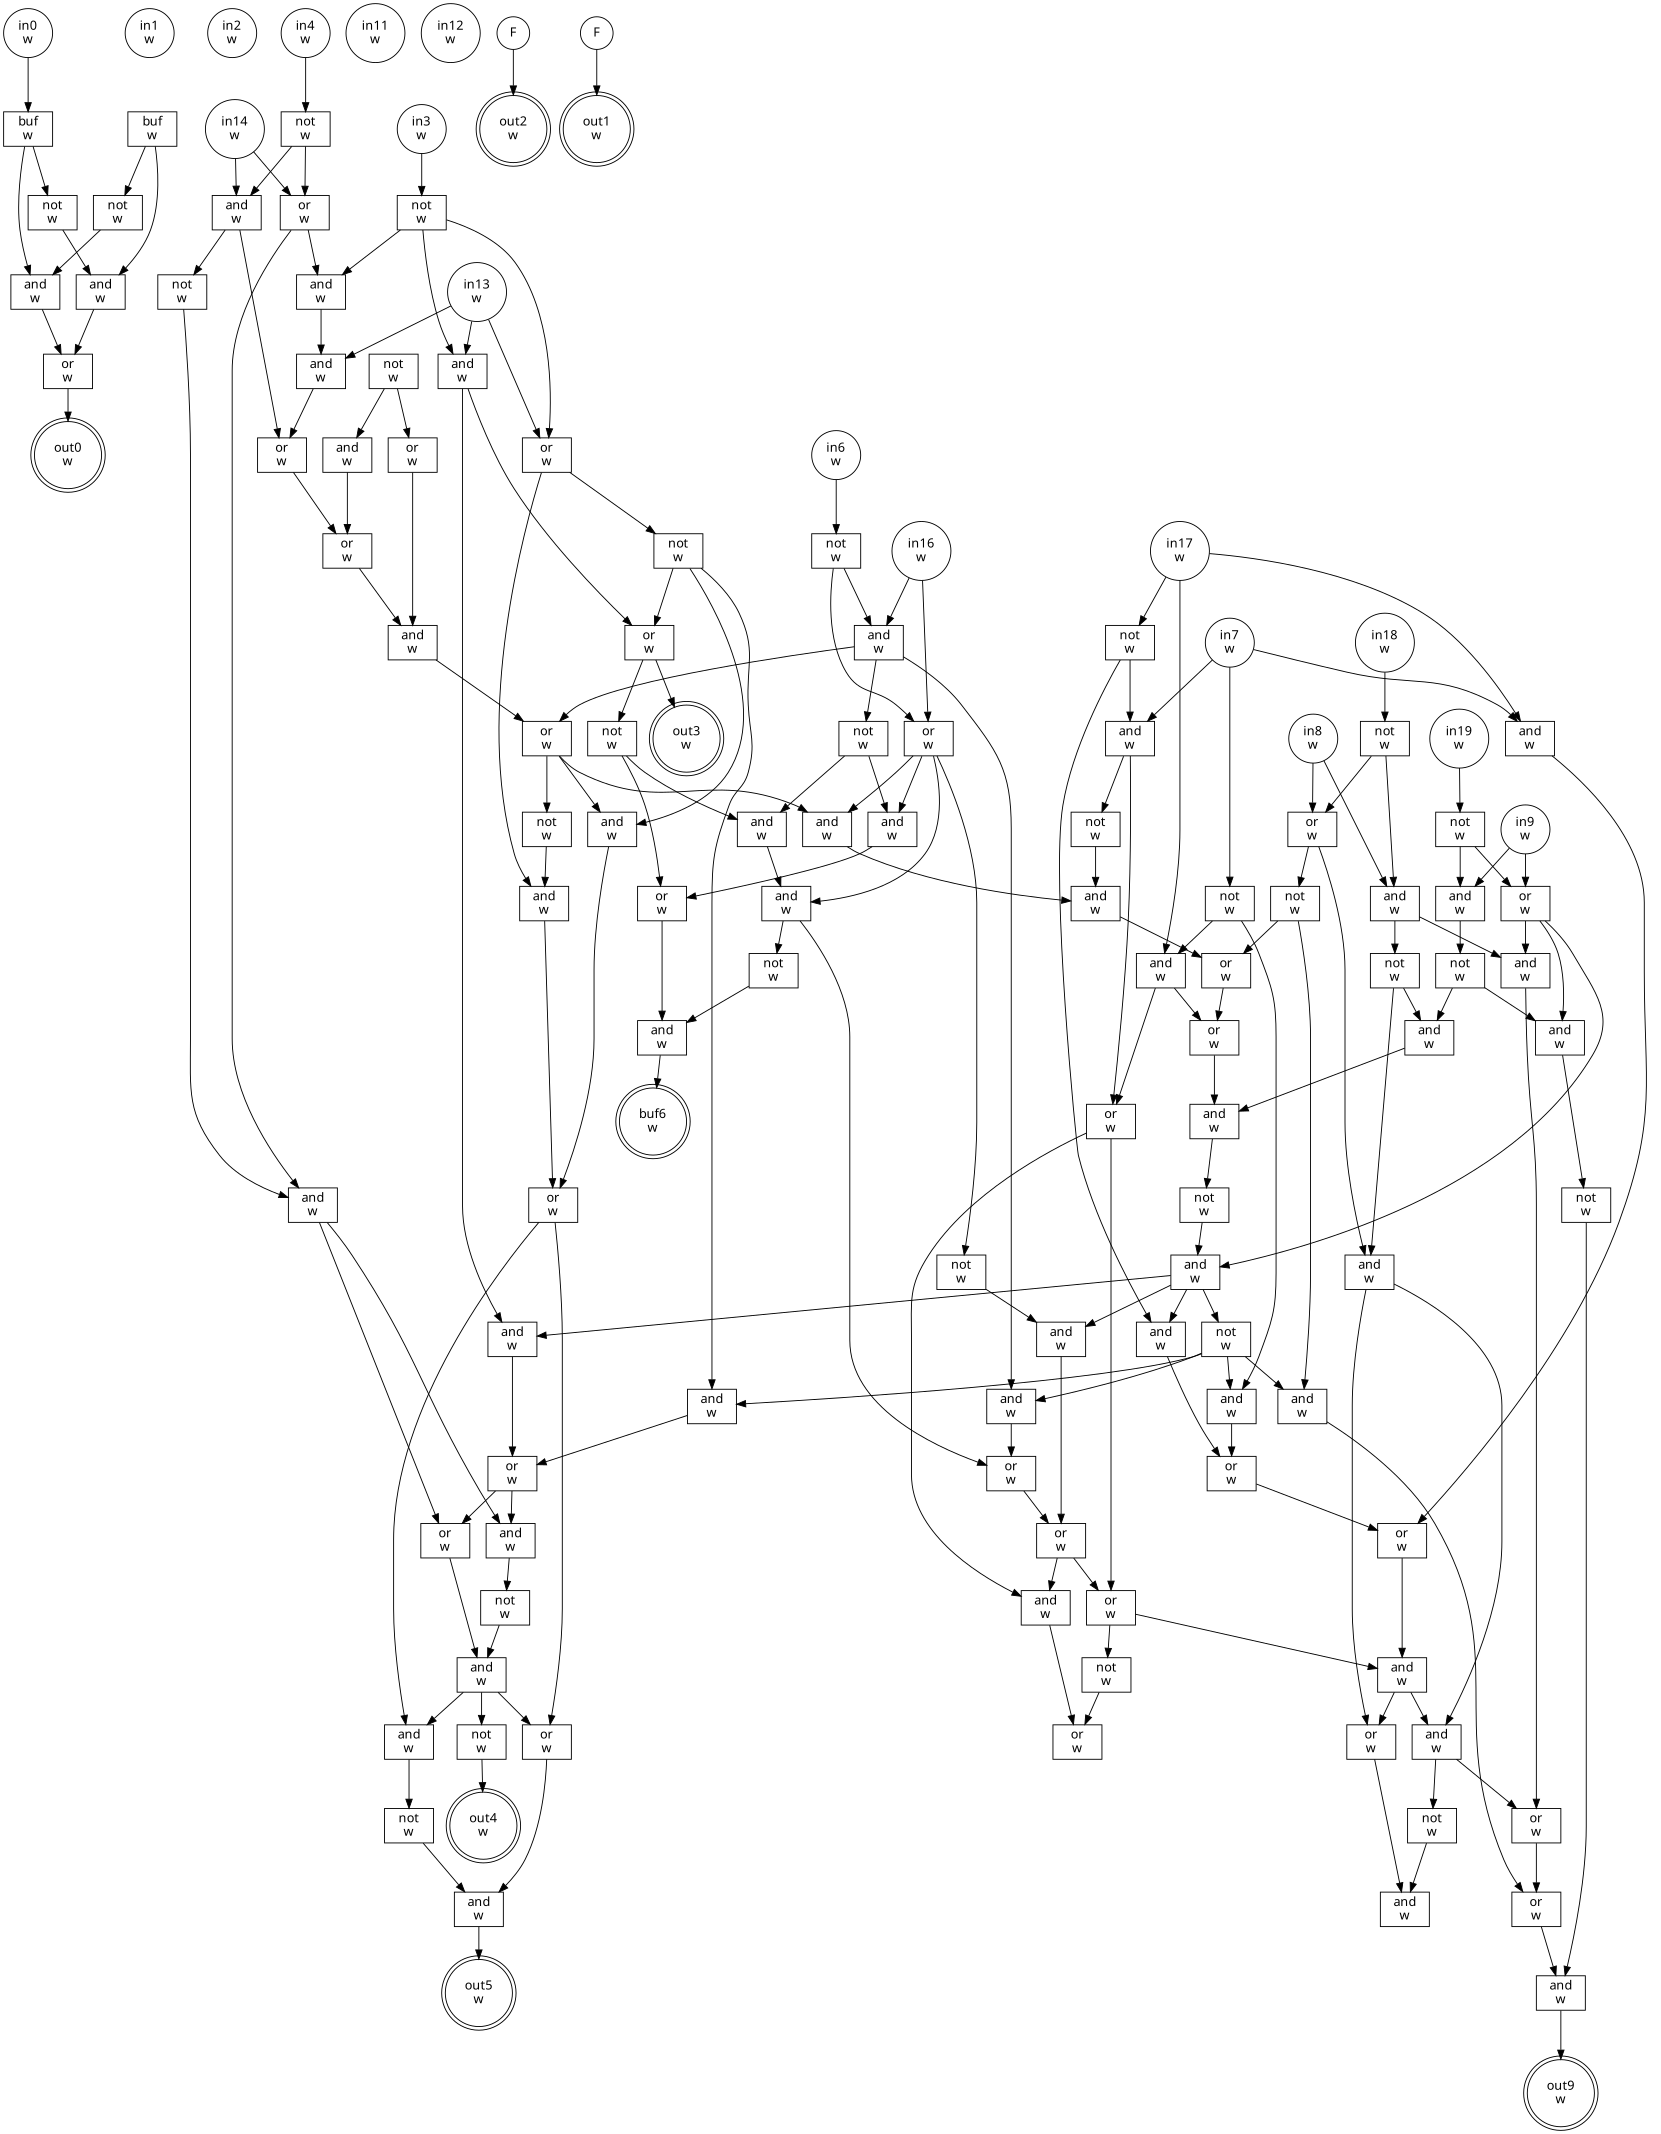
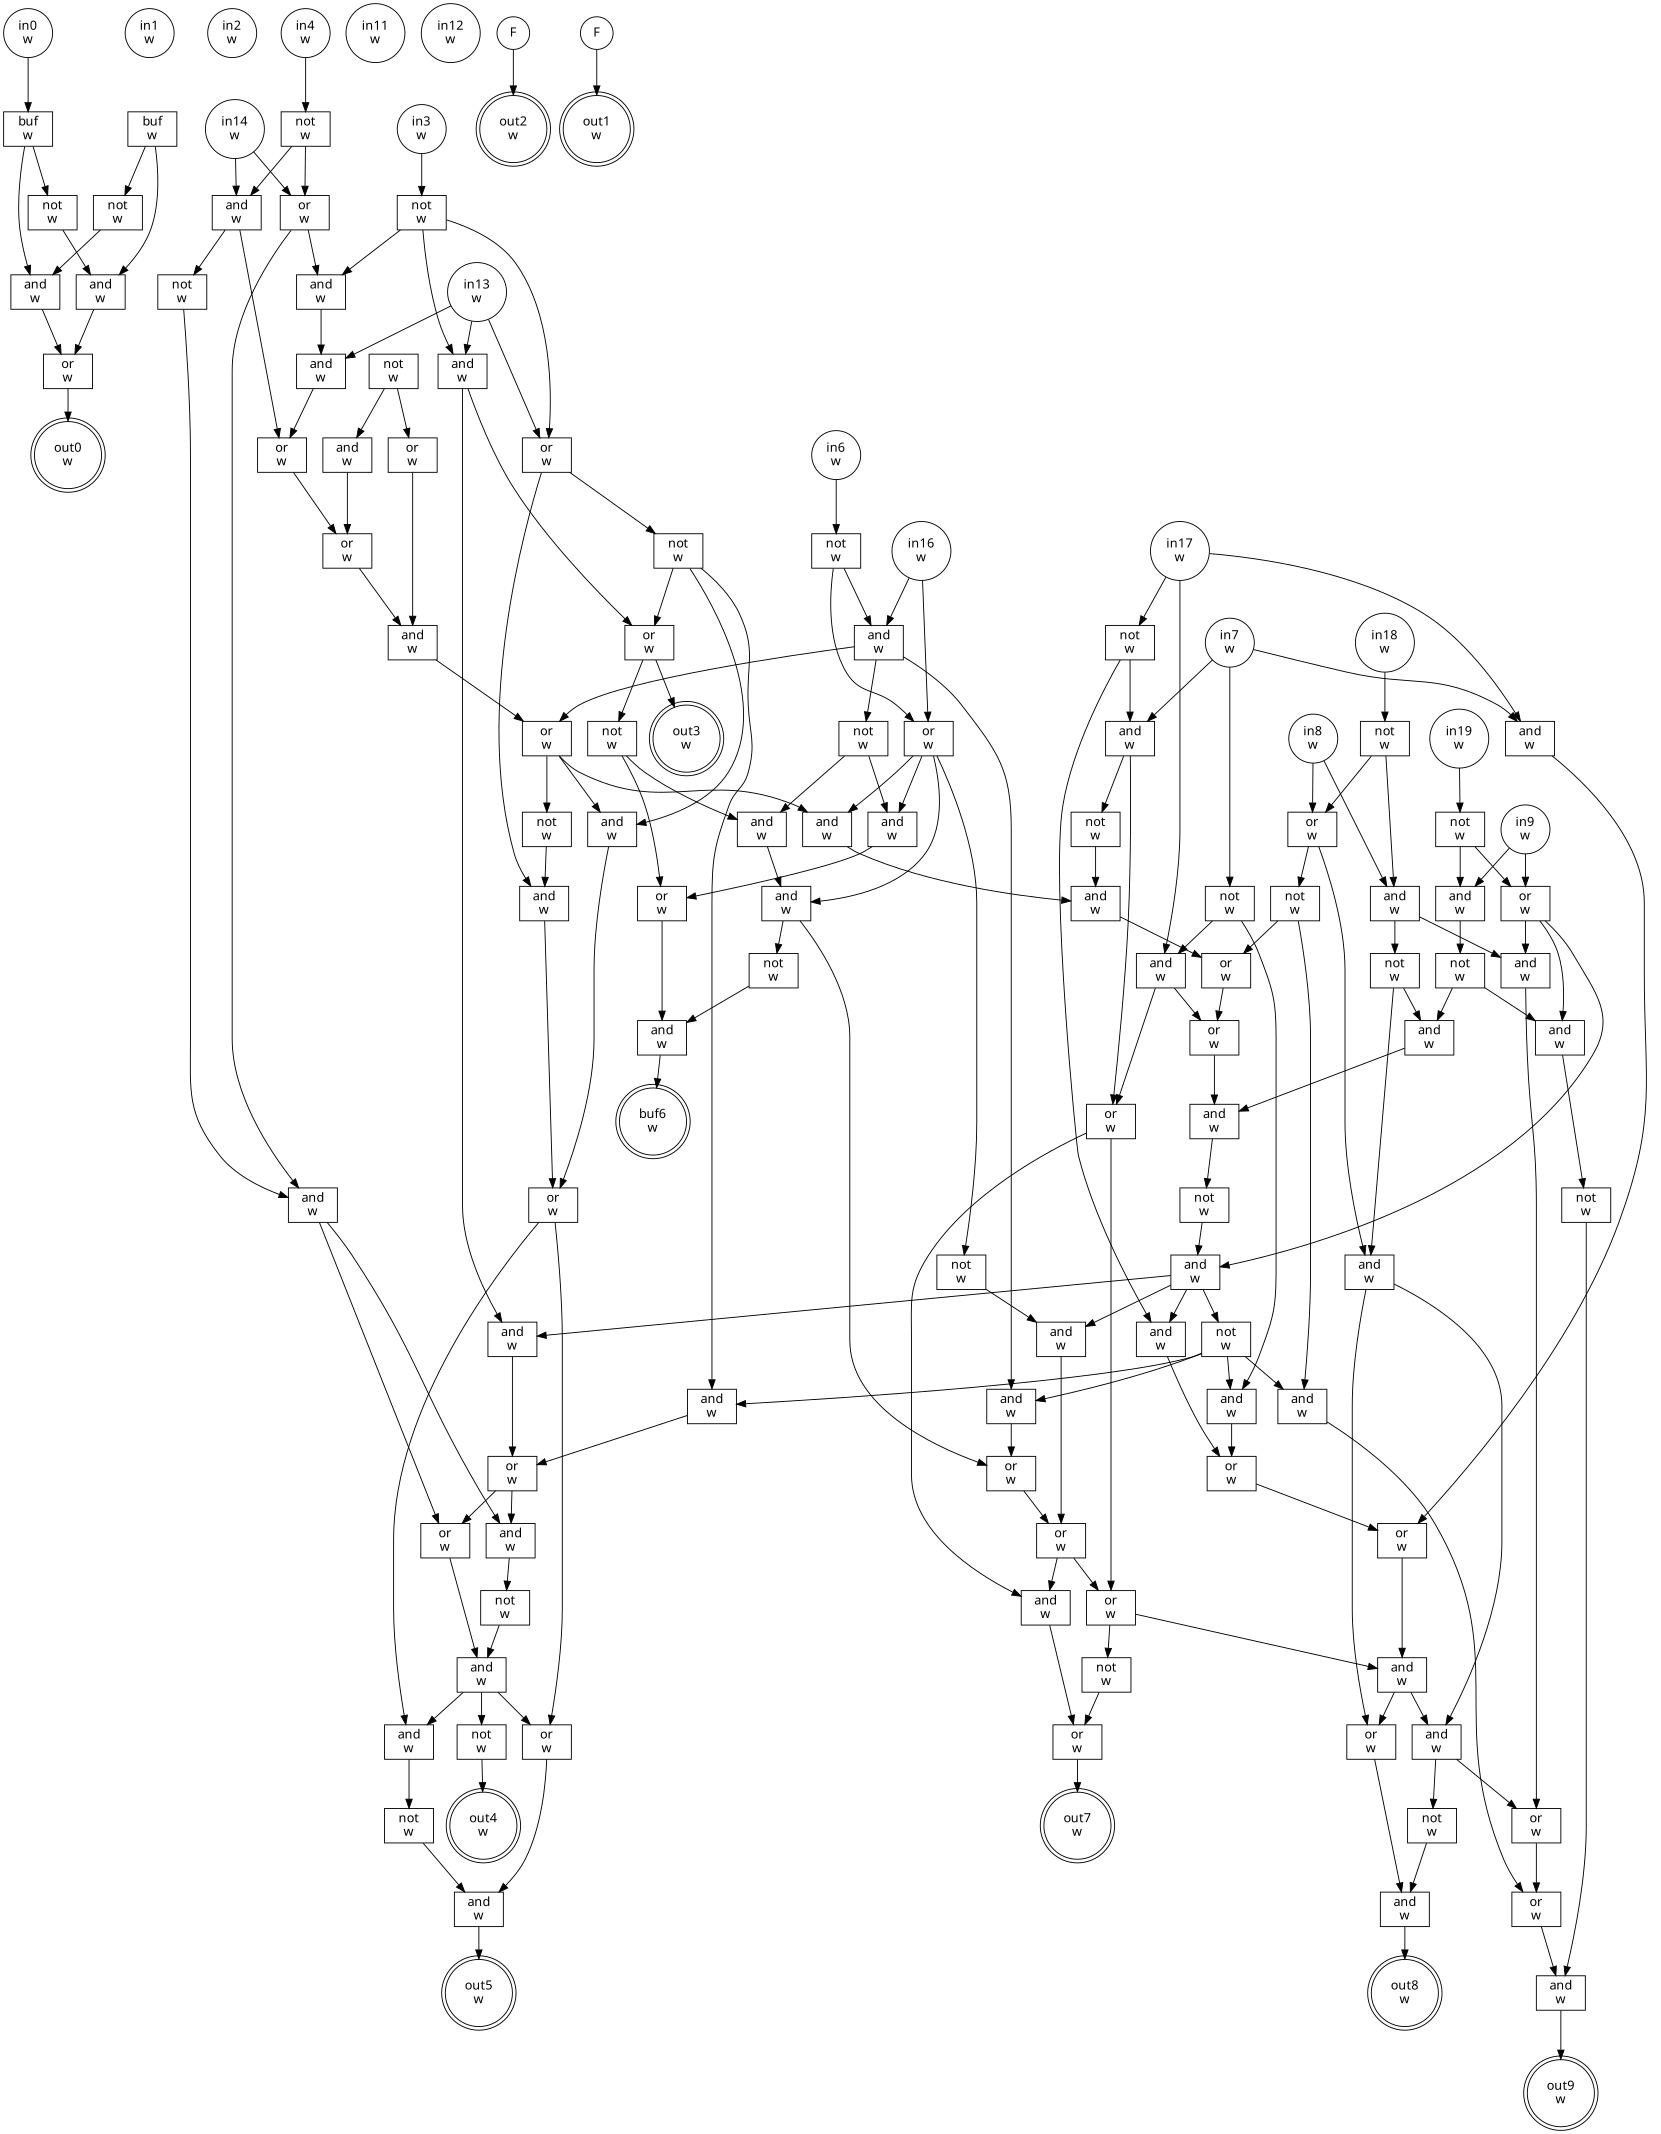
  digraph {
    node [fillcolor=white fontname=geneva shape=rect style=filled]
    edge [fontcolor=forestgreen fontname=Geneva]
    n1 [label="in0\nw" shape=circle]
    n2 [label="buf\nw"]
    n3 [label="and\nw"]
    n4 [label="not\nw"]
    n5 [label="in1\nw" shape=circle]
    n6 [label="in2\nw" shape=circle]
    n7 [label="in3\nw" shape=circle]
    n8 [label="not\nw"]
    n9 [label="or\nw"]
    n10 [label="and\nw"]
    n11 [label="and\nw"]
    n12 [label="in4\nw" shape=circle]
    n13 [label="not\nw"]
    n14 [label="or\nw"]
    n15 [label="and\nw"]
    n16 [label="not\nw"]
    n17 [label="or\nw"]
    n18 [label="and\nw"]
    n19 [label="in6\nw" shape=circle]
    n20 [label="not\nw"]
    n21 [label="or\nw"]
    n22 [label="and\nw"]
    n23 [label="in7\nw" shape=circle]
    n24 [label="and\nw"]
    n25 [label="and\nw"]
    n26 [label="not\nw"]
    n27 [label="not\nw"]
    n28 [label="or\nw"]
    n29 [label="or\nw"]
    n30 [label="and\nw"]
    n31 [label="and\nw"]
    n32 [label="in8\nw" shape=circle]
    n33 [label="and\nw"]
    n34 [label="or\nw"]
    n35 [label="and\nw"]
    n36 [label="not\nw"]
    n37 [label="and\nw"]
    n38 [label="not\nw"]
    n39 [label="in9\nw" shape=circle]
    n40 [label="and\nw"]
    n41 [label="or\nw"]
    n42 [label="not\nw"]
    n43 [label="and\nw"]
    n44 [label="and\nw"]
    n45 [label="buf\nw"]
    n46 [label="not\nw"]
    n47 [label="and\nw"]
    n48 [label="in11\nw" shape=circle]
    n49 [label="in12\nw" shape=circle]
    n50 [label="in13\nw" shape=circle]
    n51 [label="and\nw"]
    n52 [label="not\nw"]
    n53 [label="and\nw"]
    n54 [label="or\nw"]
    n55 [label="and\nw"]
    n56 [label="or\nw"]
    n57 [label="in14\nw" shape=circle]
    n58 [label="and\nw"]
    n59 [label="not\nw"]
    n60 [label="and\nw"]
    n61 [label="or\nw"]
    n62 [label="in16\nw" shape=circle]
    n63 [label="not\nw"]
    n64 [label="and\nw"]
    n65 [label="and\nw"]
    n66 [label="and\nw"]
    n67 [label="not\nw"]
    n68 [label="or\nw"]
    n69 [label="and\nw"]
    n70 [label="in17\nw" shape=circle]
    n71 [label="not\nw"]
    n72 [label="and\nw"]
    n73 [label="or\nw"]
    n74 [label="in18\nw" shape=circle]
    n75 [label="not\nw"]
    n76 [label="in19\nw" shape=circle]
    n77 [label="not\nw"]
    n78 [label=F shape=circle]
    n79 [label="out2\nw" shape=doublecircle]
    n80 [label=F shape=circle]
    n81 [label="out1\nw" shape=doublecircle]
    n82 [label="or\nw"]
    n83 [label="or\nw"]
    n84 [label="and\nw"]
    n85 [label="not\nw"]
    n86 [label="and\nw"]
    n87 [label="or\nw"]
    n88 [label="and\nw"]
    n89 [label="not\nw"]
    n90 [label="and\nw"]
    n91 [label="out9\nw" shape=doublecircle]
    n92 [label="or\nw"]
    n93 [label="or\nw"]
    n94 [label="and\nw"]
    n95 [label="not\nw"]
    n96 [label="or\nw"]
    n97 [label="and\nw"]
    n98 [label="and\nw"]
    n99 [label="not\nw"]
    n100 [label="and\nw"]
    n101 [label="and\nw"]
    n102 [label="or\nw"]
    n103 [label="and\nw"]
    n104 [label="or\nw"]
    n105 [label="not\nw"]
    n106 [label="or\nw"]
    n107 [label="not\nw"]
    n108 [label="or\nw"]
    n109 [label="or\nw"]
    n110 [label="and\nw"]
    n111 [label="and\nw"]
    n112 [label="not\nw"]
    n113 [label="and\nw"]
    n114 [label="and\nw"]
    n115 [label="or\nw"]
    n116 [label="not\nw"]
    n117 [label="and\nw"]
    n118 [label="and\nw"]
    n119 [label="or\nw"]
    n120 [label="not\nw"]
    n121 [label="out3\nw" shape=doublecircle]
    n122 [label="or\nw"]
    n123 [label="buf6\nw" shape=doublecircle]
    n124 [label="not\nw"]
    n125 [label="and\nw"]
    n126 [label="or\nw"]
    n127 [label="out4\nw" shape=doublecircle]
    n128 [label="not\nw"]
    n129 [label="and\nw"]
+   n130 [label="out7\nw" shape=doublecircle]
+   n131 [label="out8\nw" shape=doublecircle]
    n132 [label="out5\nw" shape=doublecircle]
    n133 [label="out0\nw" shape=doublecircle]
    n1 -> n2
    n2 -> n3
    n2 -> n4
    n3 -> n83
    n4 -> n47
    n7 -> n8
    n8 -> n9
    n8 -> n10
    n8 -> n11
    n9 -> n52
    n9 -> n53
    n10 -> n54
    n10 -> n55
    n11 -> n51
    n12 -> n13
    n13 -> n14
    n13 -> n15
    n14 -> n11
    n14 -> n58
    n15 -> n56
    n15 -> n59
    n16 -> n17
    n16 -> n18
    n17 -> n60
    n18 -> n61
    n19 -> n20
    n20 -> n21
    n20 -> n22
    n21 -> n63
    n21 -> n64
    n21 -> n65
    n21 -> n66
    n22 -> n67
    n22 -> n68
    n22 -> n69
    n23 -> n24
    n23 -> n25
    n23 -> n26
    n24 -> n27
    n24 -> n28
    n25 -> n29
    n26 -> n30
    n26 -> n31
    n27 -> n100
    n28 -> n101
    n28 -> n102
    n29 -> n103
    n30 -> n28
    n30 -> n73
    n31 -> n82
    n32 -> n33
    n32 -> n34
    n33 -> n35
    n33 -> n36
    n34 -> n37
    n34 -> n38
    n35 -> n87
    n36 -> n37
    n36 -> n84
    n37 -> n93
    n37 -> n94
    n38 -> n96
    n38 -> n97
    n39 -> n40
    n39 -> n41
    n40 -> n42
    n41 -> n35
    n41 -> n43
    n41 -> n44
    n42 -> n43
    n42 -> n84
    n43 -> n85
    n44 -> n55
    n44 -> n72
    n44 -> n88
    n44 -> n89
    n45 -> n46
    n45 -> n47
    n46 -> n3
    n47 -> n83
    n50 -> n9
    n50 -> n10
    n50 -> n51
    n51 -> n56
    n52 -> n54
    n52 -> n111
    n52 -> n118
    n53 -> n119
    n54 -> n120
    n54 -> n121
    n55 -> n122
    n56 -> n61
    n57 -> n14
    n57 -> n15
    n58 -> n114
    n58 -> n115
    n59 -> n58
    n60 -> n68
    n61 -> n60
    n62 -> n21
    n62 -> n22
    n63 -> n88
    n64 -> n106
    n65 -> n107
    n65 -> n108
    n66 -> n100
    n67 -> n64
    n67 -> n110
    n68 -> n66
    n68 -> n111
    n68 -> n112
    n69 -> n108
    n70 -> n25
    n70 -> n30
    n70 -> n71
    n71 -> n24
    n71 -> n72
    n72 -> n82
    n73 -> n86
    n74 -> n75
    n75 -> n33
    n75 -> n34
    n76 -> n77
    n77 -> n40
    n77 -> n41
    n78 -> n79
    n80 -> n81
    n82 -> n29
    n83 -> n133
    n84 -> n86
    n85 -> n90
    n86 -> n95
    n87 -> n92
    n88 -> n109
    n89 -> n31
    n89 -> n69
    n89 -> n97
    n89 -> n118
    n90 -> n91
    n92 -> n90
    n93 -> n98
    n94 -> n87
    n94 -> n99
    n95 -> n44
    n96 -> n73
    n97 -> n92
+   n98 -> n131
    n99 -> n98
    n100 -> n96
    n101 -> n104
    n102 -> n103
    n102 -> n105
    n103 -> n93
    n103 -> n94
+   n104 -> n130
    n105 -> n104
    n106 -> n113
    n107 -> n113
    n108 -> n109
    n109 -> n101
    n109 -> n102
    n110 -> n65
    n111 -> n119
    n112 -> n53
    n113 -> n123
    n114 -> n116
    n115 -> n117
    n116 -> n117
    n117 -> n124
    n117 -> n125
    n117 -> n126
    n118 -> n122
    n119 -> n125
    n119 -> n126
    n120 -> n106
    n120 -> n110
    n122 -> n114
    n122 -> n115
    n124 -> n127
    n125 -> n128
    n126 -> n129
    n128 -> n129
    n129 -> n132
  }
